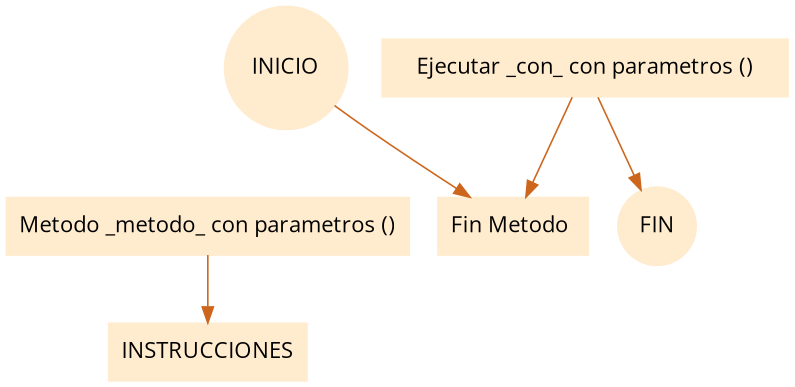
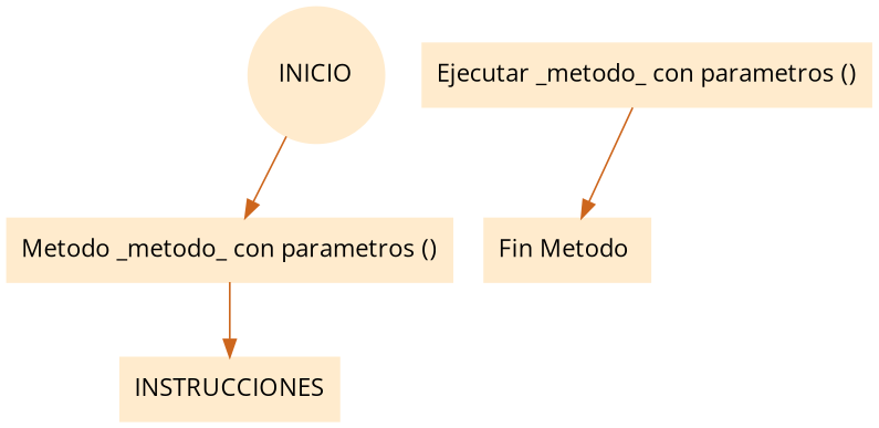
  digraph {
    fontname="Open Sans"
    rankdir=UD
    node [color=blanchedalmond fontname="Open Sans" shape=box style=filled]
    edge [color=chocolate3 fontname="Open Sans"]
    n1 [label=INICIO shape=circle]
    n2 [label="Metodo _metodo_ con parametros ()"]
    n3 [label=INSTRUCCIONES]
-   n4 [label="Ejecutar _con_ con parametros ()"]
+   n4 [label="Ejecutar _metodo_ con parametros ()"]
    n5 [label="Fin Metodo "]
-   n6 [label=FIN shape=circle]
-   n1 -> n5
+   n1 -> n2
    n2 -> n3
    n4 -> n5
-   n4 -> n6
  }
